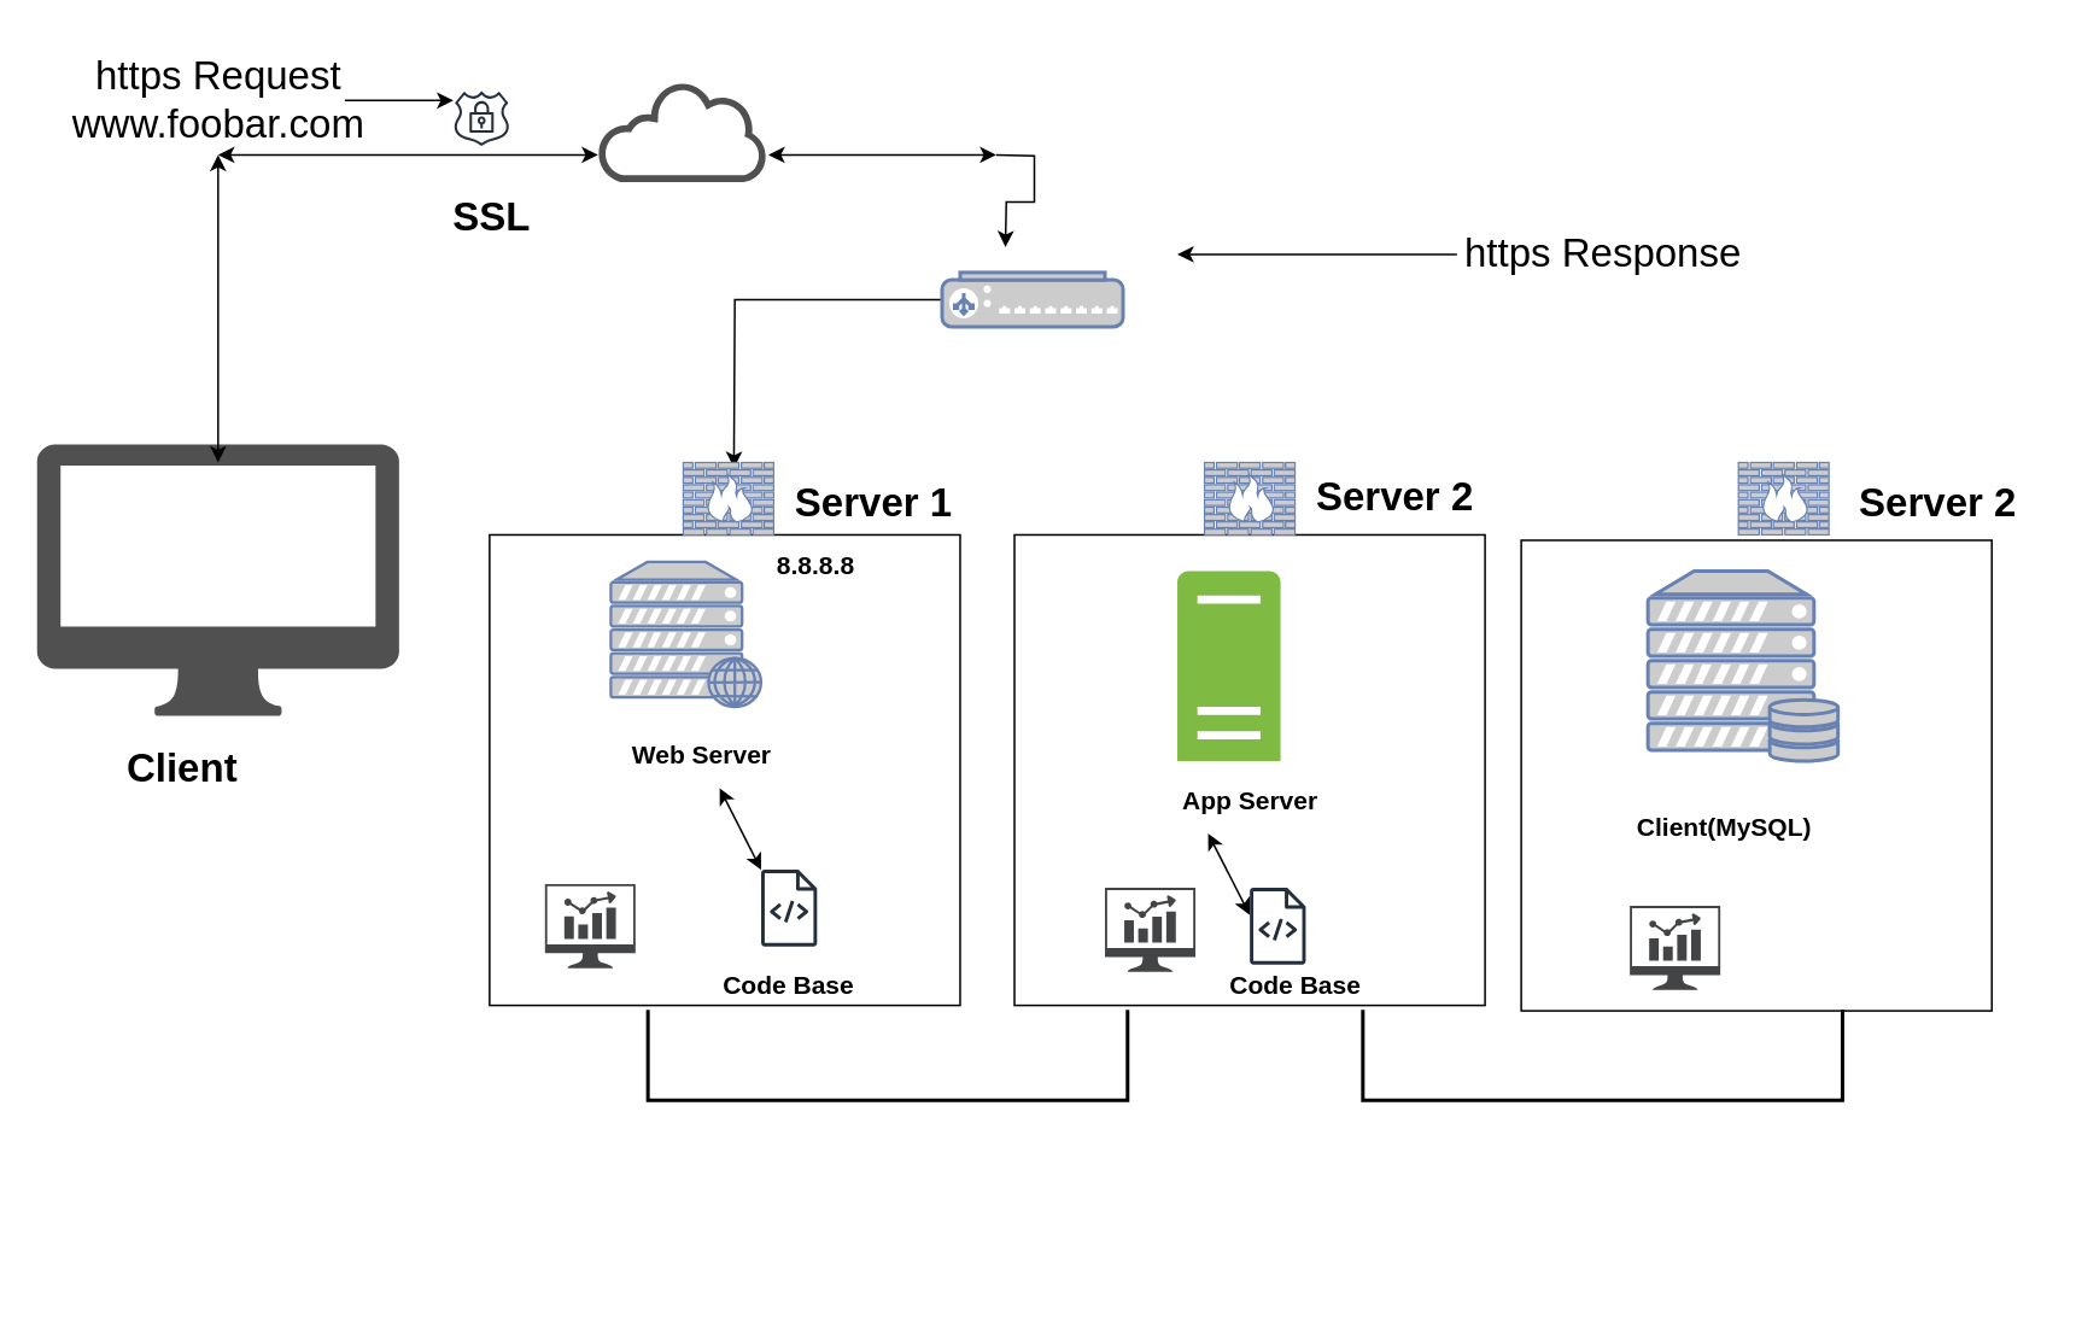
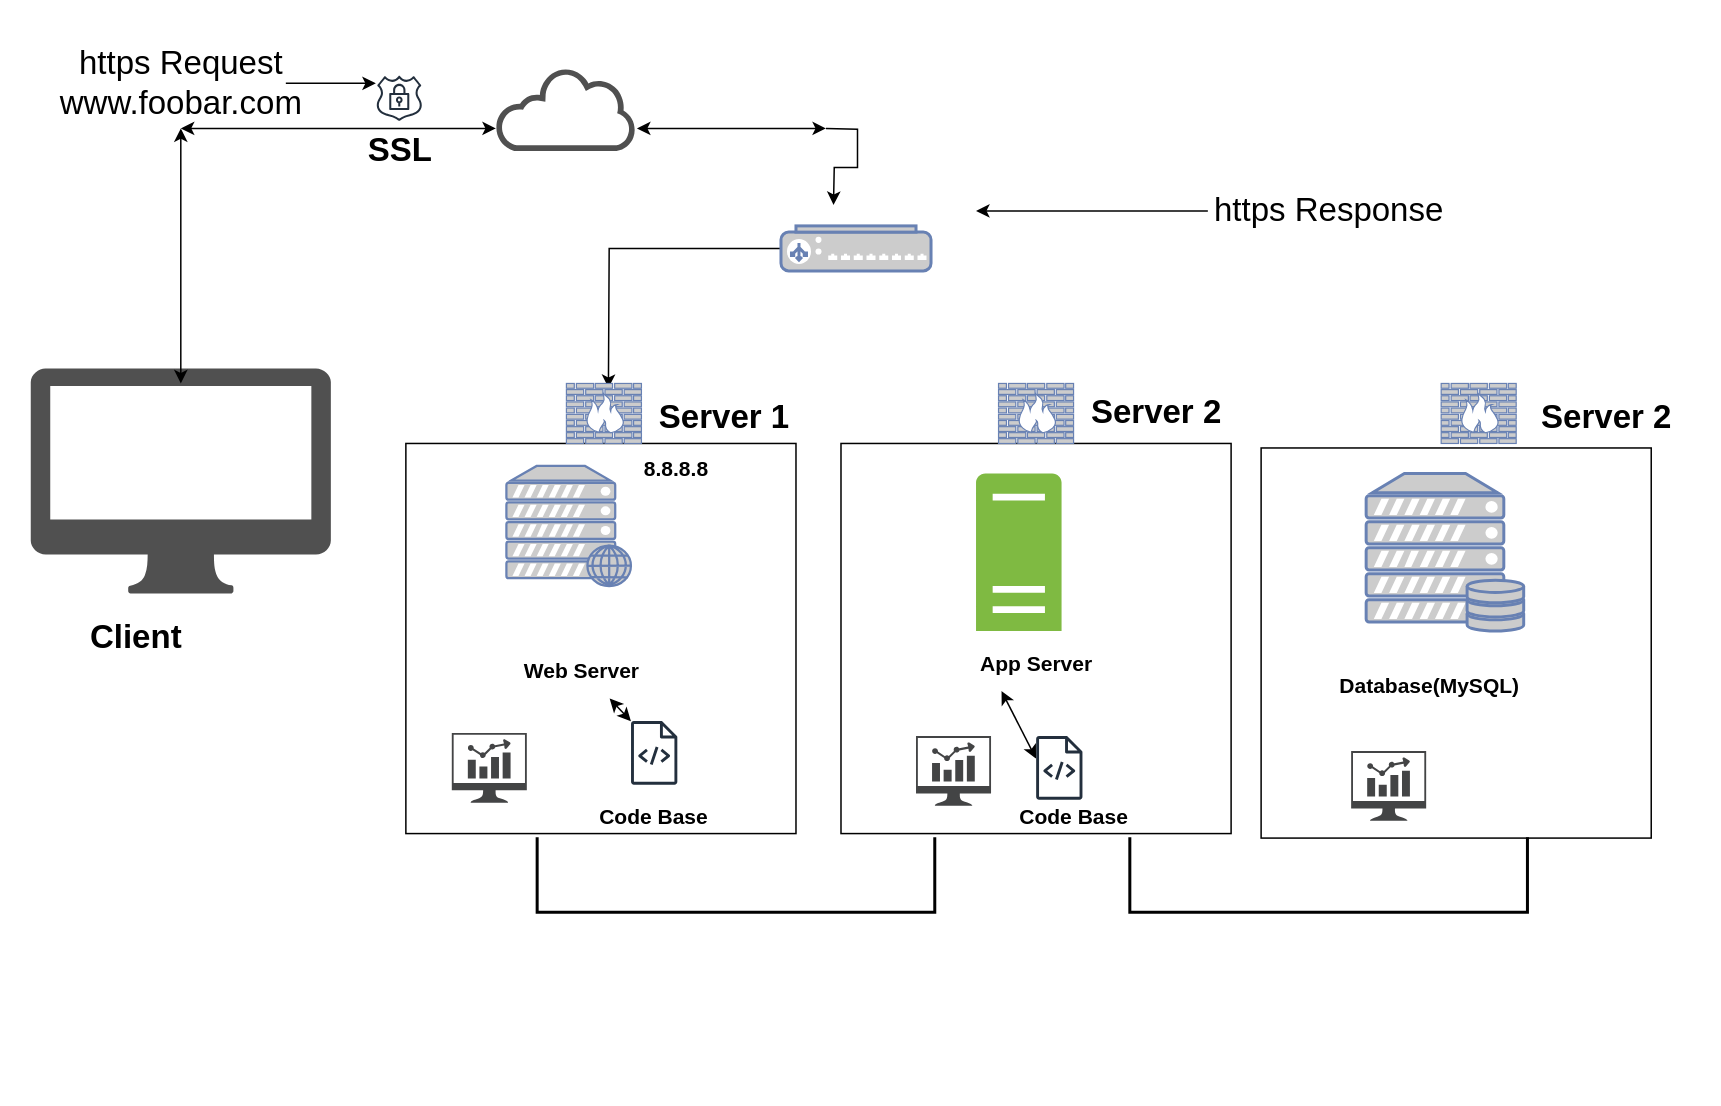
  <mxCell id="0" />
  <mxCell id="1" parent="0" />
  <mxCell id="2" value="" style="sketch=0;pointerEvents=1;shadow=0;dashed=0;html=1;strokeColor=none;fillColor=#505050;labelPosition=center;verticalLabelPosition=bottom;verticalAlign=top;outlineConnect=0;align=center;shape=mxgraph.office.devices.mac_client;" vertex="1" parent="1"><mxGeometry x="20" y="245" width="200" height="150" as="geometry" /></mxCell>
  <mxCell id="3" value="" style="endArrow=classic;startArrow=classic;html=1;rounded=0;" edge="1" parent="1"><mxGeometry width="50" height="50" relative="1" as="geometry"><mxPoint x="120" y="255" as="sourcePoint" /><mxPoint x="120" y="85" as="targetPoint" /></mxGeometry></mxCell>
  <mxCell id="4" value="" style="endArrow=classic;startArrow=classic;html=1;rounded=0;" edge="1" parent="1"><mxGeometry width="50" height="50" relative="1" as="geometry"><mxPoint x="120" y="85" as="sourcePoint" /><mxPoint x="330" y="85" as="targetPoint" /></mxGeometry></mxCell>
  <mxCell id="5" value="" style="sketch=0;pointerEvents=1;shadow=0;dashed=0;html=1;strokeColor=none;fillColor=#505050;labelPosition=center;verticalLabelPosition=bottom;outlineConnect=0;verticalAlign=top;align=center;shape=mxgraph.office.clouds.cloud;" vertex="1" parent="1"><mxGeometry x="330" y="45" width="94" height="55" as="geometry" /></mxCell>
  <mxCell id="6" value="" style="endArrow=classic;startArrow=classic;html=1;rounded=0;" edge="1" parent="1"><mxGeometry width="50" height="50" relative="1" as="geometry"><mxPoint x="424" y="85" as="sourcePoint" /><mxPoint x="550" y="85" as="targetPoint" /></mxGeometry></mxCell>
  <mxCell id="7" style="edgeStyle=orthogonalEdgeStyle;rounded=0;orthogonalLoop=1;jettySize=auto;html=1;" edge="1" parent="1" source="31"><mxGeometry relative="1" as="geometry"><mxPoint x="405" y="258" as="targetPoint" /><mxPoint x="550" y="193" as="sourcePoint" /><Array as="points" /></mxGeometry></mxCell>
  <mxCell id="8" value="" style="whiteSpace=wrap;html=1;aspect=fixed;" vertex="1" parent="1"><mxGeometry x="270" y="295" width="260" height="260" as="geometry" /></mxCell>
  <mxCell id="9" value="" style="whiteSpace=wrap;html=1;aspect=fixed;" vertex="1" parent="1"><mxGeometry x="560" y="295" width="260" height="260" as="geometry" /></mxCell>
  <mxCell id="10" value="" style="sketch=0;pointerEvents=1;shadow=0;dashed=0;html=1;strokeColor=none;labelPosition=center;verticalLabelPosition=bottom;verticalAlign=top;outlineConnect=0;align=center;shape=mxgraph.office.servers.server_generic;fillColor=#7FBA42;" vertex="1" parent="1"><mxGeometry x="650" y="315" width="57" height="105" as="geometry" /></mxCell>
  <mxCell id="11" value="&lt;font style=&quot;font-size: 22px;&quot;&gt;https Request&lt;br&gt;www.foobar.com&lt;br&gt;&lt;/font&gt;" style="text;html=1;align=center;verticalAlign=middle;resizable=0;points=[];autosize=1;strokeColor=none;fillColor=none;" vertex="1" parent="1"><mxGeometry x="30" y="20" width="180" height="70" as="geometry" /></mxCell>
- <mxCell id="12" value="&lt;font style=&quot;font-size: 22px;&quot;&gt;&lt;b style=&quot;font-size: 14px;&quot;&gt;Web Server&lt;/b&gt;&lt;/font&gt;" style="text;html=1;align=center;verticalAlign=middle;resizable=0;points=[];autosize=1;strokeColor=none;fillColor=none;" vertex="1" parent="1"><mxGeometry x="337" y="395" width="100" height="40" as="geometry" /></mxCell>
+ <mxCell id="12" value="&lt;font style=&quot;font-size: 22px;&quot;&gt;&lt;b style=&quot;font-size: 14px;&quot;&gt;Web Server&lt;/b&gt;&lt;/font&gt;" style="text;html=1;align=center;verticalAlign=middle;resizable=0;points=[];autosize=1;strokeColor=none;fillColor=none;" vertex="1" parent="1"><mxGeometry x="337" y="425" width="100" height="40" as="geometry" /></mxCell>
  <mxCell id="13" value="&lt;font style=&quot;font-size: 22px;&quot;&gt;&lt;b style=&quot;font-size: 14px;&quot;&gt;Code Base&lt;/b&gt;&lt;/font&gt;" style="text;html=1;align=center;verticalAlign=middle;resizable=0;points=[];autosize=1;strokeColor=none;fillColor=none;" vertex="1" parent="1"><mxGeometry x="385.49" y="522.41" width="100" height="40" as="geometry" /></mxCell>
  <mxCell id="14" value="&lt;font style=&quot;font-size: 22px;&quot;&gt;&lt;b style=&quot;font-size: 14px;&quot;&gt;Code Base&lt;/b&gt;&lt;/font&gt;" style="text;html=1;align=center;verticalAlign=middle;resizable=0;points=[];autosize=1;strokeColor=none;fillColor=none;" vertex="1" parent="1"><mxGeometry x="665" y="522.41" width="100" height="40" as="geometry" /></mxCell>
  <mxCell id="15" value="&lt;font style=&quot;font-size: 22px;&quot;&gt;&lt;b style=&quot;font-size: 14px;&quot;&gt;App Server&lt;/b&gt;&lt;/font&gt;" style="text;html=1;align=center;verticalAlign=middle;resizable=0;points=[];autosize=1;strokeColor=none;fillColor=none;" vertex="1" parent="1"><mxGeometry x="640" y="420" width="100" height="40" as="geometry" /></mxCell>
  <mxCell id="16" value="" style="endArrow=classic;startArrow=classic;html=1;rounded=0;exitX=0.577;exitY=0.712;exitDx=0;exitDy=0;exitPerimeter=0;" edge="1" parent="1" source="8" target="12"><mxGeometry width="50" height="50" relative="1" as="geometry"><mxPoint x="260" y="480" as="sourcePoint" /><mxPoint x="308.2" y="402" as="targetPoint" /></mxGeometry></mxCell>
- <mxCell id="17" value="&lt;font style=&quot;font-size: 22px;&quot;&gt;&lt;b&gt;Client&lt;/b&gt;&lt;/font&gt;" style="text;html=1;align=center;verticalAlign=middle;resizable=0;points=[];autosize=1;strokeColor=none;fillColor=none;" vertex="1" parent="1"><mxGeometry x="60" y="405" width="80" height="40" as="geometry" /></mxCell>
+ <mxCell id="17" value="&lt;font style=&quot;font-size: 22px;&quot;&gt;&lt;b&gt;Client&lt;/b&gt;&lt;/font&gt;" style="text;html=1;align=center;verticalAlign=middle;resizable=0;points=[];autosize=1;strokeColor=none;fillColor=none;" vertex="1" parent="1"><mxGeometry x="50" y="405" width="80" height="40" as="geometry" /></mxCell>
  <mxCell id="18" value="&lt;font style=&quot;font-size: 22px;&quot;&gt;&lt;b style=&quot;font-size: 14px;&quot;&gt;8.8.8.8&lt;/b&gt;&lt;/font&gt;" style="text;html=1;align=center;verticalAlign=middle;resizable=0;points=[];autosize=1;strokeColor=none;fillColor=none;" vertex="1" parent="1"><mxGeometry x="415.49" y="290" width="70" height="40" as="geometry" /></mxCell>
  <mxCell id="19" value="&lt;font style=&quot;font-size: 22px;&quot;&gt;&lt;b&gt;Server 1&lt;/b&gt;&lt;/font&gt;" style="text;html=1;align=center;verticalAlign=middle;resizable=0;points=[];autosize=1;strokeColor=none;fillColor=none;" vertex="1" parent="1"><mxGeometry x="427" y="258" width="110" height="40" as="geometry" /></mxCell>
  <mxCell id="20" value="&lt;font style=&quot;font-size: 22px;&quot;&gt;https Response&lt;br&gt;&lt;/font&gt;" style="text;html=1;align=center;verticalAlign=middle;resizable=0;points=[];autosize=1;strokeColor=none;fillColor=none;" vertex="1" parent="1"><mxGeometry x="795" y="120" width="180" height="40" as="geometry" /></mxCell>
  <mxCell id="21" value="" style="endArrow=classic;html=1;rounded=0;" edge="1" parent="1"><mxGeometry width="50" height="50" relative="1" as="geometry"><mxPoint x="804.5" y="140" as="sourcePoint" /><mxPoint x="650" y="140" as="targetPoint" /></mxGeometry></mxCell>
  <mxCell id="22" value="" style="endArrow=classic;html=1;rounded=0;" edge="1" parent="1"><mxGeometry width="50" height="50" relative="1" as="geometry"><mxPoint x="190" y="55" as="sourcePoint" /><mxPoint x="250" y="55" as="targetPoint" /></mxGeometry></mxCell>
  <mxCell id="23" value="" style="edgeStyle=orthogonalEdgeStyle;rounded=0;orthogonalLoop=1;jettySize=auto;html=1;" edge="1" parent="1"><mxGeometry relative="1" as="geometry"><mxPoint x="555" y="136" as="targetPoint" /><mxPoint x="550" y="85" as="sourcePoint" /><Array as="points" /></mxGeometry></mxCell>
  <mxCell id="24" value="" style="whiteSpace=wrap;html=1;aspect=fixed;" vertex="1" parent="1"><mxGeometry x="840" y="298" width="260" height="260" as="geometry" /></mxCell>
- <mxCell id="25" value="&lt;font style=&quot;font-size: 22px;&quot;&gt;&lt;b style=&quot;font-size: 14px;&quot;&gt;Client(MySQL)&lt;/b&gt;&lt;/font&gt;" style="text;html=1;align=center;verticalAlign=middle;resizable=0;points=[];autosize=1;strokeColor=none;fillColor=none;" vertex="1" parent="1"><mxGeometry x="881.5" y="435" width="140" height="40" as="geometry" /></mxCell>
+ <mxCell id="25" value="&lt;font style=&quot;font-size: 22px;&quot;&gt;&lt;b style=&quot;font-size: 14px;&quot;&gt;Database(MySQL)&lt;/b&gt;&lt;/font&gt;" style="text;html=1;align=center;verticalAlign=middle;resizable=0;points=[];autosize=1;strokeColor=none;fillColor=none;" vertex="1" parent="1"><mxGeometry x="881.5" y="435" width="140" height="40" as="geometry" /></mxCell>
  <mxCell id="26" value="" style="fontColor=#0066CC;verticalAlign=top;verticalLabelPosition=bottom;labelPosition=center;align=center;html=1;outlineConnect=0;fillColor=#CCCCCC;strokeColor=#6881B3;gradientColor=none;gradientDirection=north;strokeWidth=2;shape=mxgraph.networks.firewall;" vertex="1" parent="1"><mxGeometry x="377" y="255" width="50" height="40" as="geometry" /></mxCell>
  <mxCell id="27" value="" style="fontColor=#0066CC;verticalAlign=top;verticalLabelPosition=bottom;labelPosition=center;align=center;html=1;outlineConnect=0;fillColor=#CCCCCC;strokeColor=#6881B3;gradientColor=none;gradientDirection=north;strokeWidth=2;shape=mxgraph.networks.firewall;" vertex="1" parent="1"><mxGeometry x="665" y="255" width="50" height="40" as="geometry" /></mxCell>
  <mxCell id="28" value="" style="fontColor=#0066CC;verticalAlign=top;verticalLabelPosition=bottom;labelPosition=center;align=center;html=1;outlineConnect=0;fillColor=#CCCCCC;strokeColor=#6881B3;gradientColor=none;gradientDirection=north;strokeWidth=2;shape=mxgraph.networks.firewall;" vertex="1" parent="1"><mxGeometry x="960" y="255" width="50" height="40" as="geometry" /></mxCell>
  <mxCell id="29" value="" style="fontColor=#0066CC;verticalAlign=top;verticalLabelPosition=bottom;labelPosition=center;align=center;html=1;outlineConnect=0;fillColor=#CCCCCC;strokeColor=#6881B3;gradientColor=none;gradientDirection=north;strokeWidth=2;shape=mxgraph.networks.web_server;" vertex="1" parent="1"><mxGeometry x="337" y="310" width="83" height="80" as="geometry" /></mxCell>
  <mxCell id="30" value="" style="fontColor=#0066CC;verticalAlign=top;verticalLabelPosition=bottom;labelPosition=center;align=center;html=1;outlineConnect=0;fillColor=#CCCCCC;strokeColor=#6881B3;gradientColor=none;gradientDirection=north;strokeWidth=2;shape=mxgraph.networks.server_storage;" vertex="1" parent="1"><mxGeometry x="910" y="315" width="105" height="105" as="geometry" /></mxCell>
  <mxCell id="31" value="" style="fontColor=#0066CC;verticalAlign=top;verticalLabelPosition=bottom;labelPosition=center;align=center;html=1;outlineConnect=0;fillColor=#CCCCCC;strokeColor=#6881B3;gradientColor=none;gradientDirection=north;strokeWidth=2;shape=mxgraph.networks.load_balancer;rotation=-180;" vertex="1" parent="1"><mxGeometry x="520" y="150" width="100" height="30" as="geometry" /></mxCell>
- <mxCell id="32" value="&lt;font style=&quot;font-size: 22px;&quot;&gt;&lt;b&gt;SSL&lt;/b&gt;&lt;/font&gt;" style="text;html=1;align=center;verticalAlign=middle;resizable=0;points=[];autosize=1;strokeColor=none;fillColor=none;" vertex="1" parent="1"><mxGeometry x="235.61" y="100" width="70" height="40" as="geometry" /></mxCell>
+ <mxCell id="32" value="&lt;font style=&quot;font-size: 22px;&quot;&gt;&lt;b&gt;SSL&lt;/b&gt;&lt;/font&gt;" style="text;html=1;align=center;verticalAlign=middle;resizable=0;points=[];autosize=1;strokeColor=none;fillColor=none;" vertex="1" parent="1"><mxGeometry x="230.61" y="80" width="70" height="40" as="geometry" /></mxCell>
  <mxCell id="33" value="" style="sketch=0;outlineConnect=0;fontColor=#232F3E;gradientColor=none;fillColor=#232F3D;strokeColor=none;dashed=0;verticalLabelPosition=bottom;verticalAlign=top;align=center;html=1;fontSize=12;fontStyle=0;aspect=fixed;pointerEvents=1;shape=mxgraph.aws4.ssl_padlock;" vertex="1" parent="1"><mxGeometry x="250.21" y="50" width="30.79" height="30" as="geometry" /></mxCell>
  <mxCell id="34" value="" style="strokeWidth=2;html=1;shape=mxgraph.flowchart.annotation_1;align=left;pointerEvents=1;rotation=-90;" vertex="1" parent="1"><mxGeometry x="465" y="450" width="50" height="265" as="geometry" /></mxCell>
  <mxCell id="35" value="" style="strokeWidth=2;html=1;shape=mxgraph.flowchart.annotation_1;align=left;pointerEvents=1;rotation=-90;" vertex="1" parent="1"><mxGeometry x="860" y="450" width="50" height="265" as="geometry" /></mxCell>
  <mxCell id="36" value="&lt;font style=&quot;font-size: 22px;&quot;&gt;&lt;b&gt;Server 2&lt;/b&gt;&lt;/font&gt;" style="text;html=1;align=center;verticalAlign=middle;resizable=0;points=[];autosize=1;strokeColor=none;fillColor=none;" vertex="1" parent="1"><mxGeometry x="715" y="255" width="110" height="40" as="geometry" /></mxCell>
  <mxCell id="37" value="&lt;font style=&quot;font-size: 22px;&quot;&gt;&lt;b&gt;Server 2&lt;/b&gt;&lt;/font&gt;" style="text;html=1;align=center;verticalAlign=middle;resizable=0;points=[];autosize=1;strokeColor=none;fillColor=none;" vertex="1" parent="1"><mxGeometry x="1015" y="258" width="110" height="40" as="geometry" /></mxCell>
  <mxCell id="38" value="" style="sketch=0;outlineConnect=0;fontColor=#232F3E;gradientColor=none;fillColor=#232F3D;strokeColor=none;dashed=0;verticalLabelPosition=bottom;verticalAlign=top;align=center;html=1;fontSize=12;fontStyle=0;aspect=fixed;pointerEvents=1;shape=mxgraph.aws4.source_code;" vertex="1" parent="1"><mxGeometry x="420" y="480" width="30.99" height="42.41" as="geometry" /></mxCell>
  <mxCell id="39" value="" style="sketch=0;outlineConnect=0;fontColor=#232F3E;gradientColor=none;fillColor=#232F3D;strokeColor=none;dashed=0;verticalLabelPosition=bottom;verticalAlign=top;align=center;html=1;fontSize=12;fontStyle=0;aspect=fixed;pointerEvents=1;shape=mxgraph.aws4.source_code;" vertex="1" parent="1"><mxGeometry x="690" y="490" width="30.99" height="42.41" as="geometry" /></mxCell>
  <mxCell id="40" value="" style="endArrow=classic;startArrow=classic;html=1;rounded=0;exitX=0.577;exitY=0.712;exitDx=0;exitDy=0;exitPerimeter=0;" edge="1" parent="1"><mxGeometry width="50" height="50" relative="1" as="geometry"><mxPoint x="690" y="505" as="sourcePoint" /><mxPoint x="667" y="460" as="targetPoint" /></mxGeometry></mxCell>
  <mxCell id="41" value="" style="sketch=0;pointerEvents=1;shadow=0;dashed=0;html=1;strokeColor=none;fillColor=#434445;aspect=fixed;labelPosition=center;verticalLabelPosition=bottom;verticalAlign=top;align=center;outlineConnect=0;shape=mxgraph.vvd.nsx_dashboard;" vertex="1" parent="1"><mxGeometry x="300.61" y="487.95" width="50" height="46.5" as="geometry" /></mxCell>
  <mxCell id="42" value="" style="sketch=0;pointerEvents=1;shadow=0;dashed=0;html=1;strokeColor=none;fillColor=#434445;aspect=fixed;labelPosition=center;verticalLabelPosition=bottom;verticalAlign=top;align=center;outlineConnect=0;shape=mxgraph.vvd.nsx_dashboard;" vertex="1" parent="1"><mxGeometry x="610" y="490" width="50" height="46.5" as="geometry" /></mxCell>
  <mxCell id="43" value="" style="sketch=0;pointerEvents=1;shadow=0;dashed=0;html=1;strokeColor=none;fillColor=#434445;aspect=fixed;labelPosition=center;verticalLabelPosition=bottom;verticalAlign=top;align=center;outlineConnect=0;shape=mxgraph.vvd.nsx_dashboard;" vertex="1" parent="1"><mxGeometry x="900" y="500" width="50" height="46.5" as="geometry" /></mxCell>
